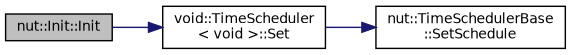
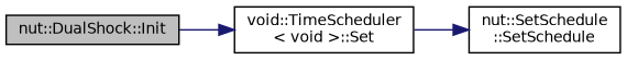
  digraph {
    rankdir=LR
    node [color=black fillcolor=white fontname=Helvetica fontsize=10 shape=record style=filled]
    edge [color=midnightblue fontname=Helvetica fontsize=10 labelfontname=Helvetica labelfontsize=10 style=solid]
-   n1 [fillcolor=grey75 fontcolor=black height=0.2 label="nut::Init::Init" width=0.4]
+   n1 [fillcolor=grey75 fontcolor=black height=0.2 label="nut::DualShock::Init" width=0.4]
    n2 [height=0.2 label="void::TimeScheduler\l\< void \>::Set" width=0.4]
-   n3 [height=0.2 label="nut::TimeSchedulerBase\l::SetSchedule" width=0.4]
+   n3 [height=0.2 label="nut::SetSchedule\l::SetSchedule" width=0.4]
    n1 -> n2
    n2 -> n3
  }
